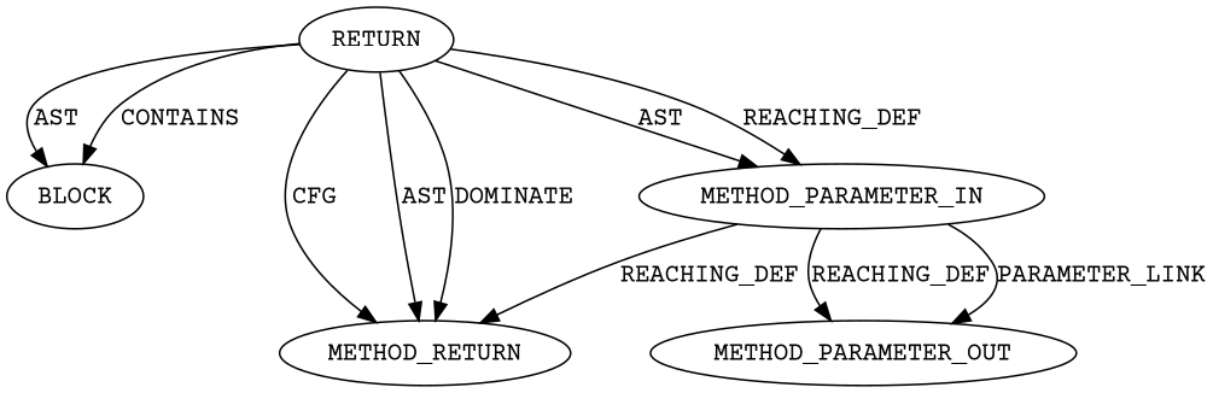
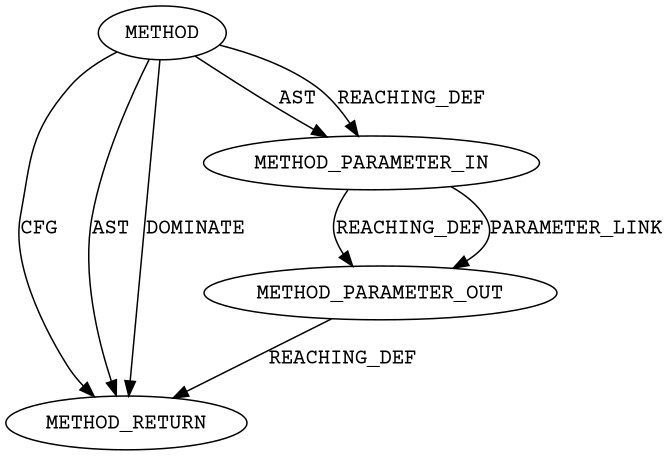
  digraph {
    fontname="Courier Prime"
    node [CODE="<empty>" ORDER=1 TYPE_FULL_NAME=ANY fontname="Courier Prime" EVALUATION_STRATEGY=BY_VALUE]
    edge [fontname="Courier Prime"]
-   n1 [ARGUMENT_INDEX=1 label=BLOCK EVALUATION_STRATEGY=""]
    n2 [CODE=RET ORDER=2 label=METHOD_RETURN]
-   n3 [AST_PARENT_FULL_NAME="<global>" AST_PARENT_TYPE=NAMESPACE_BLOCK FILENAME="<empty>" FULL_NAME=DH_security_bits IS_EXTERNAL=true NAME=DH_security_bits ORDER=0 label=RETURN TYPE_FULL_NAME="" EVALUATION_STRATEGY=""]
+   n3 [AST_PARENT_FULL_NAME="<global>" AST_PARENT_TYPE=NAMESPACE_BLOCK FILENAME="<empty>" FULL_NAME=DH_security_bits IS_EXTERNAL=true NAME=DH_security_bits ORDER=0 label=METHOD TYPE_FULL_NAME="" EVALUATION_STRATEGY=""]
    n4 [CODE=p1 INDEX=1 IS_VARIADIC=false NAME=p1 label=METHOD_PARAMETER_IN]
    n5 [CODE=p1 INDEX=1 IS_VARIADIC=false NAME=p1 label=METHOD_PARAMETER_OUT]
-   n3 -> n1 [label=AST]
-   n3 -> n1 [label=CONTAINS]
    n3 -> n2 [label=CFG]
    n3 -> n2 [label=AST]
    n3 -> n2 [label=DOMINATE]
    n3 -> n4 [label=AST]
    n3 -> n4 [label=REACHING_DEF]
-   n4 -> n2 [VARIABLE=p1 label=REACHING_DEF]
+   n5 -> n2 [VARIABLE=p1 label=REACHING_DEF]
    n4 -> n5 [VARIABLE=p1 label=REACHING_DEF]
    n4 -> n5 [label=PARAMETER_LINK]
  }
